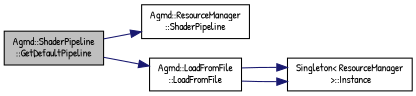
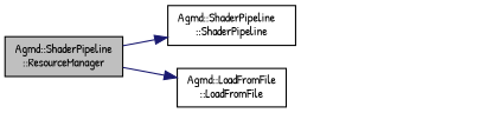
  digraph {
    fontname="Patrick Hand"
    rankdir=LR
    node [color=black fillcolor=white fontname="Patrick Hand" fontsize=10 shape=record style=filled]
    edge [color=midnightblue fontname="Patrick Hand" fontsize=10 labelfontname=Helvetica labelfontsize=10 style=solid]
-   n1 [fillcolor=grey75 fontcolor=black height=0.2 label="Agmd::ShaderPipeline\l::GetDefaultPipeline" width=0.4]
-   n2 [height=0.2 label="Agmd::ResourceManager\l::ShaderPipeline" width=0.4]
+   n1 [fillcolor=grey75 fontcolor=black height=0.2 label="Agmd::ShaderPipeline\l::ResourceManager" width=0.4]
+   n2 [height=0.2 label="Agmd::ShaderPipeline\l::ShaderPipeline" width=0.4]
    n3 [height=0.2 label="Agmd::LoadFromFile\l::LoadFromFile" width=0.4]
-   n4 [height=0.2 label="Singleton\< ResourceManager\l \>::Instance" width=0.4]
    n1 -> n2
    n1 -> n3
-   n3 -> n4
-   n3 -> n4
  }
